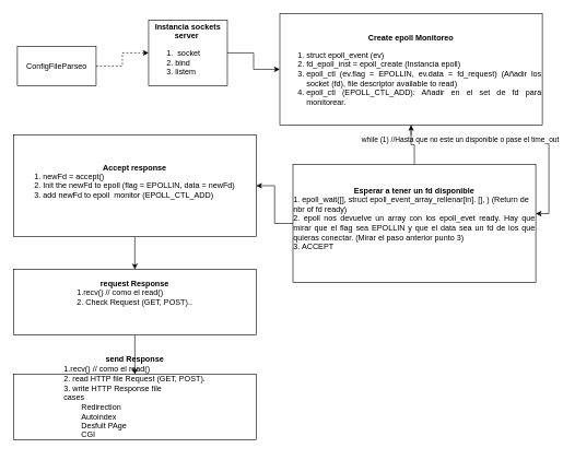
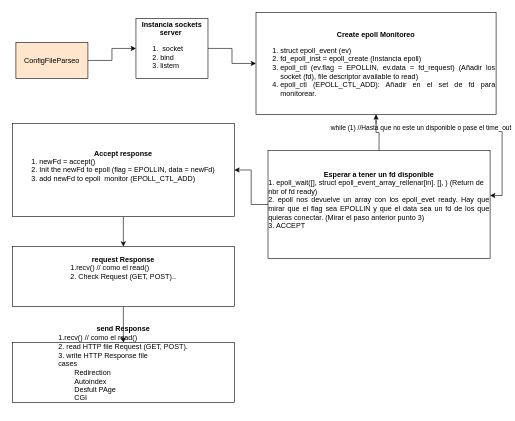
  <mxCell id="0" />
  <mxCell id="1" parent="0" />
- <mxCell id="2" value="" style="edgeStyle=orthogonalEdgeStyle;rounded=0;orthogonalLoop=1;jettySize=auto;html=1;dashed=1;" parent="1" source="3" target="5" edge="1"><mxGeometry relative="1" as="geometry" /></mxCell>
- <mxCell id="3" value="ConfigFileParseo" style="rounded=0;whiteSpace=wrap;html=1;" parent="1" vertex="1"><mxGeometry x="26" y="70" width="120" height="60" as="geometry" /></mxCell>
+ <mxCell id="2" value="" style="edgeStyle=orthogonalEdgeStyle;rounded=0;orthogonalLoop=1;jettySize=auto;html=1;" parent="1" source="3" target="5" edge="1"><mxGeometry relative="1" as="geometry" /></mxCell>
+ <mxCell id="3" value="ConfigFileParseo" style="rounded=0;whiteSpace=wrap;html=1;fillColor=#ffe6cc;" parent="1" vertex="1"><mxGeometry x="26" y="70" width="120" height="60" as="geometry" /></mxCell>
  <mxCell id="4" value="" style="edgeStyle=orthogonalEdgeStyle;rounded=0;orthogonalLoop=1;jettySize=auto;html=1;" parent="1" source="5" target="8" edge="1"><mxGeometry relative="1" as="geometry" /></mxCell>
  <mxCell id="5" value="&lt;b&gt;Instancia sockets server&amp;nbsp;&lt;/b&gt;&lt;br&gt;&lt;div style=&quot;text-align: left;&quot;&gt;&lt;ol&gt;&lt;li&gt;&lt;span style=&quot;background-color: initial;&quot;&gt;&amp;nbsp;&lt;/span&gt;socket&lt;/li&gt;&lt;li&gt;bind&lt;/li&gt;&lt;li&gt;listem&lt;/li&gt;&lt;/ol&gt;&lt;/div&gt;" style="whiteSpace=wrap;html=1;rounded=0;" parent="1" vertex="1"><mxGeometry x="226" y="30" width="120" height="100" as="geometry" /></mxCell>
  <mxCell id="6" style="edgeStyle=orthogonalEdgeStyle;rounded=0;orthogonalLoop=1;jettySize=auto;html=1;exitX=0.5;exitY=1;exitDx=0;exitDy=0;" edge="1" parent="1" source="8" target="11"><mxGeometry relative="1" as="geometry"><Array as="points"><mxPoint x="626" y="215" /><mxPoint x="836" y="215" /><mxPoint x="836" y="325" /></Array></mxGeometry></mxCell>
  <mxCell id="7" value="while (1) //Hasta que no este un disponible o pase el time_out" style="edgeLabel;html=1;align=center;verticalAlign=middle;resizable=0;points=[];" vertex="1" connectable="0" parent="6"><mxGeometry x="-0.458" y="4" relative="1" as="geometry"><mxPoint as="offset" /></mxGeometry></mxCell>
  <mxCell id="8" value="&lt;br&gt;&lt;b&gt;Create epoll Monitoreo&lt;/b&gt;&lt;br style=&quot;color: rgb(0, 0, 0); font-family: Helvetica; font-size: 12px; font-style: normal; font-variant-ligatures: normal; font-variant-caps: normal; font-weight: 400; letter-spacing: normal; orphans: 2; text-align: center; text-indent: 0px; text-transform: none; widows: 2; word-spacing: 0px; -webkit-text-stroke-width: 0px; background-color: rgb(248, 249, 250); text-decoration-thickness: initial; text-decoration-style: initial; text-decoration-color: initial;&quot;&gt;&lt;div style=&quot;text-align: justify;&quot;&gt;&lt;ol&gt;&lt;li&gt;&lt;span style=&quot;background-color: initial;&quot;&gt;struct epoll_event (ev)&lt;/span&gt;&lt;/li&gt;&lt;li&gt;&lt;span style=&quot;background-color: initial;&quot;&gt;fd_epoll_inst = epoll_create (Instancia epoll)&lt;/span&gt;&lt;/li&gt;&lt;li&gt;&lt;span style=&quot;background-color: initial;&quot;&gt;epoll_ctl (ev.flag = EPOLLIN, ev.data = fd_request) (Añadir los socket (fd), file descriptor available to read)&lt;/span&gt;&lt;/li&gt;&lt;li&gt;&lt;span style=&quot;background-color: initial;&quot;&gt;epoll_ctl (EPOLL_CTL_ADD): Añadir en el set de fd para monitorear&lt;/span&gt;&lt;span style=&quot;background-color: initial;&quot;&gt;.&amp;nbsp;&lt;/span&gt;&lt;/li&gt;&lt;/ol&gt;&lt;/div&gt;" style="whiteSpace=wrap;html=1;rounded=0;" parent="1" vertex="1"><mxGeometry x="426" y="20" width="400" height="170" as="geometry" /></mxCell>
  <mxCell id="9" style="edgeStyle=orthogonalEdgeStyle;rounded=0;orthogonalLoop=1;jettySize=auto;html=1;" edge="1" parent="1" source="11" target="13"><mxGeometry relative="1" as="geometry" /></mxCell>
  <mxCell id="10" style="edgeStyle=orthogonalEdgeStyle;rounded=0;orthogonalLoop=1;jettySize=auto;html=1;entryX=0.5;entryY=1;entryDx=0;entryDy=0;" edge="1" parent="1" source="11" target="8"><mxGeometry relative="1" as="geometry" /></mxCell>
  <mxCell id="11" value="&lt;div style=&quot;&quot;&gt;&lt;b style=&quot;background-color: initial;&quot;&gt;Esperar a tener un fd disponible&lt;/b&gt;&lt;/div&gt;&lt;div style=&quot;text-align: left;&quot;&gt;&lt;span style=&quot;background-color: initial;&quot;&gt;1. epoll_wait([], struct epoll_event_array_rellenar[in]. [], ) (Return de nbr of fd ready)&lt;/span&gt;&lt;/div&gt;&lt;div style=&quot;text-align: justify;&quot;&gt;&lt;span style=&quot;background-color: initial;&quot;&gt;2. epoll nos devuelve un array con los epoll_evet ready. Hay que mirar que el flag sea EPOLLIN y que el data sea un fd de los que quieras conectar. (Mirar el paso anterior punto 3)&lt;/span&gt;&lt;/div&gt;&lt;div style=&quot;text-align: justify;&quot;&gt;&lt;span style=&quot;background-color: initial;&quot;&gt;3. ACCEPT&lt;/span&gt;&lt;/div&gt;&lt;div style=&quot;text-align: justify;&quot;&gt;&lt;br&gt;&lt;/div&gt;" style="whiteSpace=wrap;html=1;rounded=0;" vertex="1" parent="1"><mxGeometry x="446" y="250" width="370" height="180" as="geometry" /></mxCell>
  <mxCell id="12" style="edgeStyle=orthogonalEdgeStyle;rounded=0;orthogonalLoop=1;jettySize=auto;html=1;" edge="1" parent="1" source="13" target="15"><mxGeometry relative="1" as="geometry" /></mxCell>
  <mxCell id="13" value="&lt;div style=&quot;&quot;&gt;&lt;b&gt;Accept response&lt;/b&gt;&lt;/div&gt;&lt;div style=&quot;&quot;&gt;&lt;div style=&quot;text-align: left;&quot;&gt;&lt;span style=&quot;background-color: initial;&quot;&gt;1. newFd = accept()&lt;/span&gt;&lt;/div&gt;&lt;div style=&quot;text-align: left;&quot;&gt;&lt;span style=&quot;background-color: initial;&quot;&gt;2. Init the newFd to epoll (flag = EPOLLIN, data = newFd)&lt;/span&gt;&lt;/div&gt;&lt;div style=&quot;text-align: left;&quot;&gt;&lt;span style=&quot;background-color: initial;&quot;&gt;3. add newFd to epoll&amp;nbsp; monitor (EPOLL_CTL_ADD)&lt;/span&gt;&lt;/div&gt;&lt;div style=&quot;text-align: justify;&quot;&gt;&lt;span style=&quot;background-color: initial;&quot;&gt;&lt;br&gt;&lt;/span&gt;&lt;/div&gt;&lt;/div&gt;" style="whiteSpace=wrap;html=1;rounded=0;" vertex="1" parent="1"><mxGeometry x="20" y="205" width="370" height="155" as="geometry" /></mxCell>
  <mxCell id="14" style="edgeStyle=orthogonalEdgeStyle;rounded=0;orthogonalLoop=1;jettySize=auto;html=1;" edge="1" parent="1" source="15" target="16"><mxGeometry relative="1" as="geometry" /></mxCell>
  <mxCell id="15" value="&lt;div style=&quot;&quot;&gt;&lt;b&gt;request Response&lt;/b&gt;&lt;/div&gt;&lt;div style=&quot;&quot;&gt;&lt;div style=&quot;text-align: left;&quot;&gt;&lt;span style=&quot;background-color: initial;&quot;&gt;1.recv() // como el read()&lt;/span&gt;&lt;/div&gt;&lt;div style=&quot;text-align: left;&quot;&gt;&lt;span style=&quot;background-color: initial;&quot;&gt;2. Check Request (GET, POST)..&lt;/span&gt;&lt;/div&gt;&lt;div style=&quot;text-align: left;&quot;&gt;&lt;br&gt;&lt;/div&gt;&lt;div style=&quot;text-align: justify;&quot;&gt;&lt;span style=&quot;background-color: initial;&quot;&gt;&lt;br&gt;&lt;/span&gt;&lt;/div&gt;&lt;/div&gt;" style="whiteSpace=wrap;html=1;rounded=0;" vertex="1" parent="1"><mxGeometry x="20" y="410" width="370" height="100" as="geometry" /></mxCell>
  <mxCell id="16" value="&lt;div style=&quot;&quot;&gt;&lt;b&gt;send Response&lt;/b&gt;&lt;/div&gt;&lt;div style=&quot;&quot;&gt;&lt;div style=&quot;text-align: left;&quot;&gt;&lt;span style=&quot;background-color: initial;&quot;&gt;1.recv() // como el read()&lt;/span&gt;&lt;/div&gt;&lt;div style=&quot;text-align: left;&quot;&gt;&lt;span style=&quot;background-color: initial;&quot;&gt;2. read HTTP file Request (GET, POST).&lt;/span&gt;&lt;/div&gt;&lt;div style=&quot;text-align: left;&quot;&gt;&lt;span style=&quot;background-color: initial;&quot;&gt;3. write HTTP Response file&lt;/span&gt;&lt;/div&gt;&lt;div style=&quot;text-align: left;&quot;&gt;&lt;span style=&quot;background-color: initial;&quot;&gt;cases&amp;nbsp;&lt;/span&gt;&lt;/div&gt;&lt;div style=&quot;text-align: left;&quot;&gt;&lt;span style=&quot;background-color: initial;&quot;&gt;&lt;span style=&quot;white-space: pre;&quot;&gt;&#09;&lt;/span&gt;Redirection&lt;br&gt;&lt;/span&gt;&lt;/div&gt;&lt;div style=&quot;text-align: left;&quot;&gt;&lt;span style=&quot;background-color: initial;&quot;&gt;&lt;span style=&quot;white-space: pre;&quot;&gt;&#09;&lt;/span&gt;Autoindex&lt;br&gt;&lt;/span&gt;&lt;/div&gt;&lt;div style=&quot;text-align: left;&quot;&gt;&lt;span style=&quot;background-color: initial;&quot;&gt;&lt;span style=&quot;white-space: pre;&quot;&gt;&#09;&lt;/span&gt;Desfult PAge&lt;br&gt;&lt;/span&gt;&lt;/div&gt;&lt;div style=&quot;text-align: left;&quot;&gt;&lt;span style=&quot;background-color: initial;&quot;&gt;&lt;span style=&quot;white-space: pre;&quot;&gt;&#09;&lt;/span&gt;CGI&lt;br&gt;&lt;/span&gt;&lt;/div&gt;&lt;div style=&quot;text-align: left;&quot;&gt;&lt;br&gt;&lt;/div&gt;&lt;div style=&quot;text-align: justify;&quot;&gt;&lt;span style=&quot;background-color: initial;&quot;&gt;&lt;br&gt;&lt;/span&gt;&lt;/div&gt;&lt;/div&gt;" style="whiteSpace=wrap;html=1;rounded=0;" vertex="1" parent="1"><mxGeometry x="20" y="570" width="370" height="100" as="geometry" /></mxCell>
